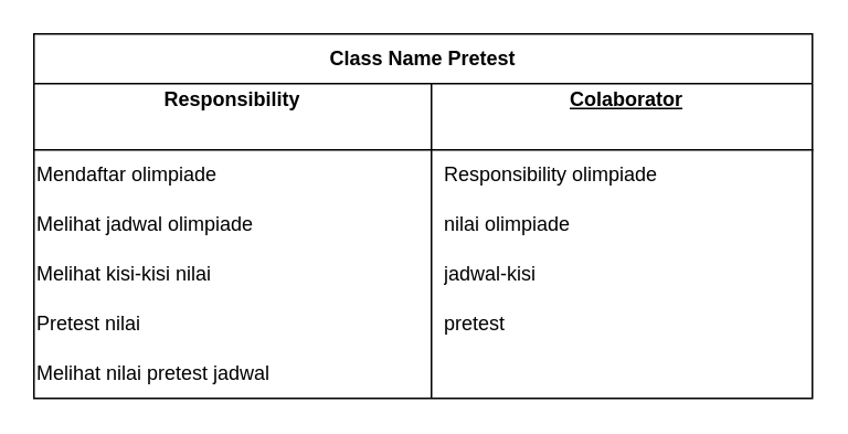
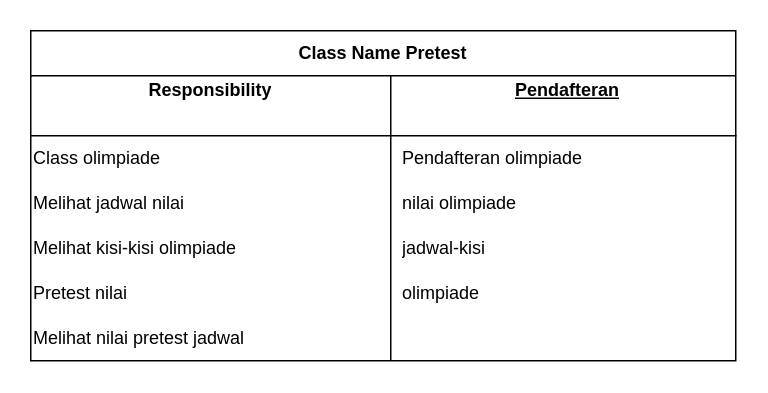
  <mxCell id="0" />
  <mxCell id="1" parent="0" />
  <mxCell id="2" value="Class Name Pretest" style="shape=table;startSize=30;container=1;collapsible=1;childLayout=tableLayout;fixedRows=1;rowLines=0;fontStyle=1;align=center;resizeLast=1;html=1;whiteSpace=wrap;" vertex="1" parent="1"><mxGeometry x="20" y="20" width="470" height="220" as="geometry" /></mxCell>
  <mxCell id="3" value="" style="shape=tableRow;horizontal=0;startSize=0;swimlaneHead=0;swimlaneBody=0;fillColor=none;collapsible=0;dropTarget=0;points=[[0,0.5],[1,0.5]];portConstraint=eastwest;top=0;left=0;right=0;bottom=0;html=1;" vertex="1" parent="2"><mxGeometry y="30" width="470" height="20" as="geometry" /></mxCell>
  <mxCell id="4" value="Responsibility" style="shape=partialRectangle;connectable=0;fillColor=none;top=0;left=0;bottom=0;right=0;fontStyle=1;overflow=hidden;html=1;whiteSpace=wrap;" vertex="1" parent="3"><mxGeometry width="240" height="20" as="geometry"><mxRectangle width="240" height="20" as="alternateBounds" /></mxGeometry></mxCell>
- <mxCell id="5" value="Colaborator" style="shape=partialRectangle;connectable=0;fillColor=none;top=0;left=0;bottom=0;right=0;align=center;spacingLeft=6;fontStyle=5;overflow=hidden;html=1;whiteSpace=wrap;" vertex="1" parent="3"><mxGeometry x="240" width="230" height="20" as="geometry"><mxRectangle width="230" height="20" as="alternateBounds" /></mxGeometry></mxCell>
+ <mxCell id="5" value="Pendafteran" style="shape=partialRectangle;connectable=0;fillColor=none;top=0;left=0;bottom=0;right=0;align=center;spacingLeft=6;fontStyle=5;overflow=hidden;html=1;whiteSpace=wrap;" vertex="1" parent="3"><mxGeometry x="240" width="230" height="20" as="geometry"><mxRectangle width="230" height="20" as="alternateBounds" /></mxGeometry></mxCell>
  <mxCell id="6" value="" style="shape=tableRow;horizontal=0;startSize=0;swimlaneHead=0;swimlaneBody=0;fillColor=none;collapsible=0;dropTarget=0;points=[[0,0.5],[1,0.5]];portConstraint=eastwest;top=0;left=0;right=0;bottom=1;html=1;" vertex="1" parent="2"><mxGeometry y="50" width="470" height="20" as="geometry" /></mxCell>
  <mxCell id="7" value="" style="shape=partialRectangle;connectable=0;fillColor=none;top=0;left=0;bottom=0;right=0;fontStyle=1;overflow=hidden;html=1;whiteSpace=wrap;" vertex="1" parent="6"><mxGeometry width="240" height="20" as="geometry"><mxRectangle width="240" height="20" as="alternateBounds" /></mxGeometry></mxCell>
  <mxCell id="8" value="" style="shape=partialRectangle;connectable=0;fillColor=none;top=0;left=0;bottom=0;right=0;align=left;spacingLeft=6;fontStyle=5;overflow=hidden;html=1;whiteSpace=wrap;" vertex="1" parent="6"><mxGeometry x="240" width="230" height="20" as="geometry"><mxRectangle width="230" height="20" as="alternateBounds" /></mxGeometry></mxCell>
  <mxCell id="9" value="" style="shape=tableRow;horizontal=0;startSize=0;swimlaneHead=0;swimlaneBody=0;fillColor=none;collapsible=0;dropTarget=0;points=[[0,0.5],[1,0.5]];portConstraint=eastwest;top=0;left=0;right=0;bottom=0;html=1;" vertex="1" parent="2"><mxGeometry y="70" width="470" height="30" as="geometry" /></mxCell>
- <mxCell id="10" value="Mendaftar olimpiade" style="shape=partialRectangle;connectable=0;fillColor=none;top=0;left=0;bottom=0;right=0;editable=1;overflow=hidden;html=1;whiteSpace=wrap;align=left;" vertex="1" parent="9"><mxGeometry width="240" height="30" as="geometry"><mxRectangle width="240" height="30" as="alternateBounds" /></mxGeometry></mxCell>
- <mxCell id="11" value="Responsibility olimpiade" style="shape=partialRectangle;connectable=0;fillColor=none;top=0;left=0;bottom=0;right=0;align=left;spacingLeft=6;overflow=hidden;html=1;whiteSpace=wrap;" vertex="1" parent="9"><mxGeometry x="240" width="230" height="30" as="geometry"><mxRectangle width="230" height="30" as="alternateBounds" /></mxGeometry></mxCell>
+ <mxCell id="10" value="Class olimpiade" style="shape=partialRectangle;connectable=0;fillColor=none;top=0;left=0;bottom=0;right=0;editable=1;overflow=hidden;html=1;whiteSpace=wrap;align=left;" vertex="1" parent="9"><mxGeometry width="240" height="30" as="geometry"><mxRectangle width="240" height="30" as="alternateBounds" /></mxGeometry></mxCell>
+ <mxCell id="11" value="Pendafteran olimpiade" style="shape=partialRectangle;connectable=0;fillColor=none;top=0;left=0;bottom=0;right=0;align=left;spacingLeft=6;overflow=hidden;html=1;whiteSpace=wrap;" vertex="1" parent="9"><mxGeometry x="240" width="230" height="30" as="geometry"><mxRectangle width="230" height="30" as="alternateBounds" /></mxGeometry></mxCell>
  <mxCell id="12" style="shape=tableRow;horizontal=0;startSize=0;swimlaneHead=0;swimlaneBody=0;fillColor=none;collapsible=0;dropTarget=0;points=[[0,0.5],[1,0.5]];portConstraint=eastwest;top=0;left=0;right=0;bottom=0;html=1;" vertex="1" parent="2"><mxGeometry y="100" width="470" height="30" as="geometry" /></mxCell>
- <mxCell id="13" value="Melihat jadwal olimpiade" style="shape=partialRectangle;connectable=0;fillColor=none;top=0;left=0;bottom=0;right=0;editable=1;overflow=hidden;html=1;whiteSpace=wrap;align=left;" vertex="1" parent="12"><mxGeometry width="240" height="30" as="geometry"><mxRectangle width="240" height="30" as="alternateBounds" /></mxGeometry></mxCell>
+ <mxCell id="13" value="Melihat jadwal nilai" style="shape=partialRectangle;connectable=0;fillColor=none;top=0;left=0;bottom=0;right=0;editable=1;overflow=hidden;html=1;whiteSpace=wrap;align=left;" vertex="1" parent="12"><mxGeometry width="240" height="30" as="geometry"><mxRectangle width="240" height="30" as="alternateBounds" /></mxGeometry></mxCell>
  <mxCell id="14" value="nilai olimpiade" style="shape=partialRectangle;connectable=0;fillColor=none;top=0;left=0;bottom=0;right=0;align=left;spacingLeft=6;overflow=hidden;html=1;whiteSpace=wrap;" vertex="1" parent="12"><mxGeometry x="240" width="230" height="30" as="geometry"><mxRectangle width="230" height="30" as="alternateBounds" /></mxGeometry></mxCell>
  <mxCell id="15" style="shape=tableRow;horizontal=0;startSize=0;swimlaneHead=0;swimlaneBody=0;fillColor=none;collapsible=0;dropTarget=0;points=[[0,0.5],[1,0.5]];portConstraint=eastwest;top=0;left=0;right=0;bottom=0;html=1;" vertex="1" parent="2"><mxGeometry y="130" width="470" height="30" as="geometry" /></mxCell>
- <mxCell id="16" value="Melihat kisi-kisi nilai" style="shape=partialRectangle;connectable=0;fillColor=none;top=0;left=0;bottom=0;right=0;editable=1;overflow=hidden;html=1;whiteSpace=wrap;align=left;" vertex="1" parent="15"><mxGeometry width="240" height="30" as="geometry"><mxRectangle width="240" height="30" as="alternateBounds" /></mxGeometry></mxCell>
+ <mxCell id="16" value="Melihat kisi-kisi olimpiade" style="shape=partialRectangle;connectable=0;fillColor=none;top=0;left=0;bottom=0;right=0;editable=1;overflow=hidden;html=1;whiteSpace=wrap;align=left;" vertex="1" parent="15"><mxGeometry width="240" height="30" as="geometry"><mxRectangle width="240" height="30" as="alternateBounds" /></mxGeometry></mxCell>
  <mxCell id="17" value="jadwal-kisi" style="shape=partialRectangle;connectable=0;fillColor=none;top=0;left=0;bottom=0;right=0;align=left;spacingLeft=6;overflow=hidden;html=1;whiteSpace=wrap;" vertex="1" parent="15"><mxGeometry x="240" width="230" height="30" as="geometry"><mxRectangle width="230" height="30" as="alternateBounds" /></mxGeometry></mxCell>
  <mxCell id="18" style="shape=tableRow;horizontal=0;startSize=0;swimlaneHead=0;swimlaneBody=0;fillColor=none;collapsible=0;dropTarget=0;points=[[0,0.5],[1,0.5]];portConstraint=eastwest;top=0;left=0;right=0;bottom=0;html=1;" vertex="1" parent="2"><mxGeometry y="160" width="470" height="30" as="geometry" /></mxCell>
  <mxCell id="19" value="Pretest nilai" style="shape=partialRectangle;connectable=0;fillColor=none;top=0;left=0;bottom=0;right=0;editable=1;overflow=hidden;html=1;whiteSpace=wrap;align=left;" vertex="1" parent="18"><mxGeometry width="240" height="30" as="geometry"><mxRectangle width="240" height="30" as="alternateBounds" /></mxGeometry></mxCell>
- <mxCell id="20" value="pretest" style="shape=partialRectangle;connectable=0;fillColor=none;top=0;left=0;bottom=0;right=0;align=left;spacingLeft=6;overflow=hidden;html=1;whiteSpace=wrap;" vertex="1" parent="18"><mxGeometry x="240" width="230" height="30" as="geometry"><mxRectangle width="230" height="30" as="alternateBounds" /></mxGeometry></mxCell>
+ <mxCell id="20" value="olimpiade" style="shape=partialRectangle;connectable=0;fillColor=none;top=0;left=0;bottom=0;right=0;align=left;spacingLeft=6;overflow=hidden;html=1;whiteSpace=wrap;" vertex="1" parent="18"><mxGeometry x="240" width="230" height="30" as="geometry"><mxRectangle width="230" height="30" as="alternateBounds" /></mxGeometry></mxCell>
  <mxCell id="21" style="shape=tableRow;horizontal=0;startSize=0;swimlaneHead=0;swimlaneBody=0;fillColor=none;collapsible=0;dropTarget=0;points=[[0,0.5],[1,0.5]];portConstraint=eastwest;top=0;left=0;right=0;bottom=0;html=1;" vertex="1" parent="2"><mxGeometry y="190" width="470" height="30" as="geometry" /></mxCell>
  <mxCell id="22" value="Melihat nilai pretest jadwal" style="shape=partialRectangle;connectable=0;fillColor=none;top=0;left=0;bottom=0;right=0;editable=1;overflow=hidden;html=1;whiteSpace=wrap;align=left;" vertex="1" parent="21"><mxGeometry width="240" height="30" as="geometry"><mxRectangle width="240" height="30" as="alternateBounds" /></mxGeometry></mxCell>
  <mxCell id="23" style="shape=partialRectangle;connectable=0;fillColor=none;top=0;left=0;bottom=0;right=0;align=left;spacingLeft=6;overflow=hidden;html=1;whiteSpace=wrap;" vertex="1" parent="21"><mxGeometry x="240" width="230" height="30" as="geometry"><mxRectangle width="230" height="30" as="alternateBounds" /></mxGeometry></mxCell>
